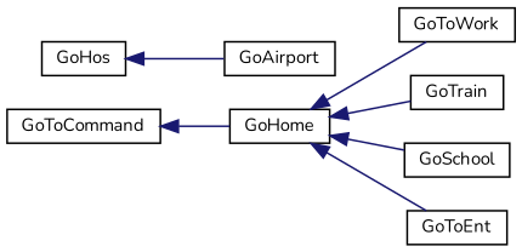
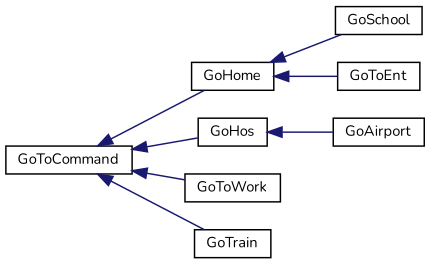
  digraph {
    fontname=Nunito
    rankdir=LR
    node [color=black fillcolor=white fontname=Nunito fontsize=10 shape=record style=filled]
    edge [color=midnightblue dir=back fontname=Nunito fontsize=10 labelfontname=Helvetica labelfontsize=10 style=solid]
    n1 [height=0.2 label=GoToCommand width=0.4]
    n2 [height=0.2 label=GoHome width=0.4]
    n3 [height=0.2 label=GoHos width=0.4]
    n4 [height=0.2 label=GoToWork width=0.4]
    n5 [height=0.2 label=GoTrain width=0.4]
    n6 [height=0.2 label=GoAirport width=0.4]
    n7 [height=0.2 label=GoSchool width=0.4]
    n8 [height=0.2 label=GoToEnt width=0.4]
    n1 -> n2
-   n2 -> n4
-   n2 -> n5
+   n1 -> n3
+   n1 -> n4
+   n1 -> n5
    n2 -> n7
    n2 -> n8
    n3 -> n6
  }
